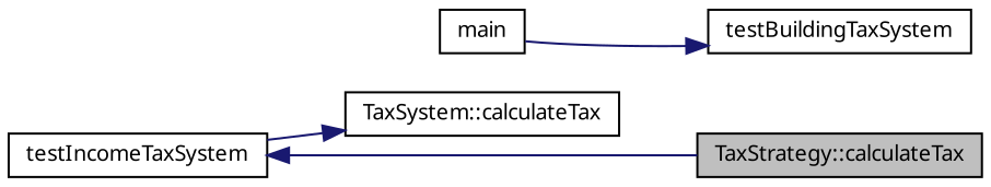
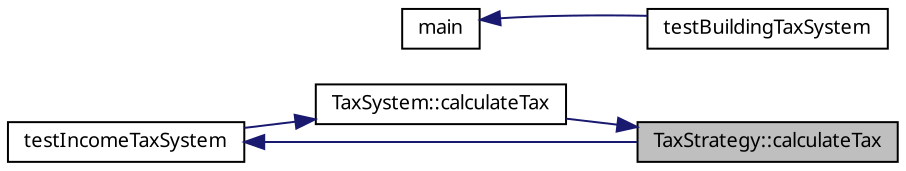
  digraph {
    fontname="Noto Sans"
    rankdir=RL
    node [color=black fillcolor=white fontname="Noto Sans" fontsize=10 shape=record style=filled]
    edge [color=midnightblue dir=back fontname="Noto Sans" fontsize=10 labelfontname=Helvetica labelfontsize=10 style=solid]
    n1 [fillcolor=grey75 fontcolor=black height=0.2 label="TaxStrategy::calculateTax" width=0.4]
    n2 [height=0.2 label="TaxSystem::calculateTax" width=0.4]
    n3 [height=0.2 label=testIncomeTaxSystem width=0.4]
    n4 [height=0.2 label=testBuildingTaxSystem width=0.4]
    n5 [height=0.2 label=main width=0.4]
+   n1 -> n2
    n2 -> n3
    n3 -> n1
-   n4 -> n5
+   n5 -> n4
  }
